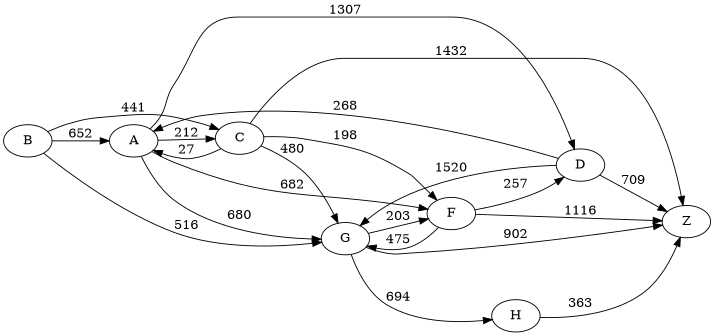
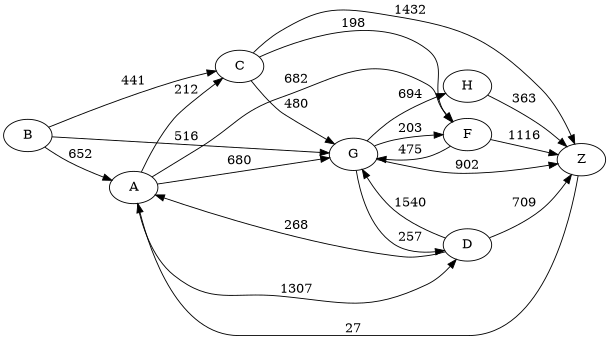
  digraph {
    rankdir=LR
    B
    A
    C
    G
    D
    F
    Z
    H
    B -> A [label=652]
    B -> C [label=441]
    B -> G [label=516]
    A -> C [label=212]
    A -> G [label=680]
    A -> D [label=1307]
    A -> F [label=682]
-   C -> A [label=27]
+   Z -> A [label=27]
    C -> G [label=480]
    C -> F [label=198]
    C -> Z [label=1432]
-   F -> D [label=257]
+   G -> D [label=257]
    G -> F [label=203]
    G -> Z [label=902]
    G -> H [label=694]
    D -> A [label=268]
-   D -> G [label=1520]
+   D -> G [label=1540]
    D -> Z [label=709]
    F -> G [label=475]
    F -> Z [label=1116]
    H -> Z [label=363]
  }
